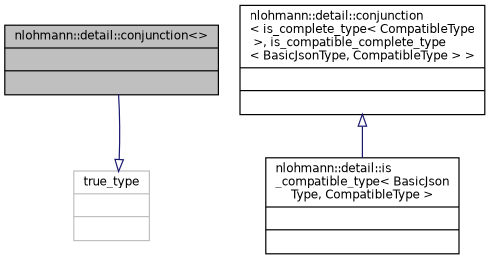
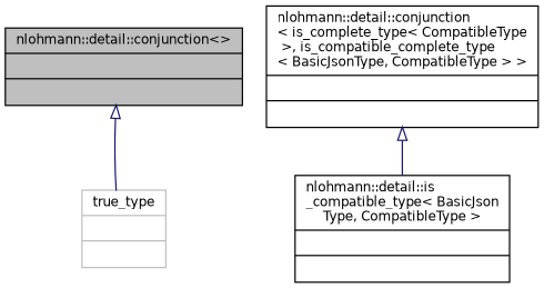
  digraph {
    node [color=black fontname=Helvetica fontsize=10 shape=record]
    edge [arrowtail=onormal color=midnightblue dir=back fontname=Helvetica fontsize=10 labelfontname=Helvetica labelfontsize=10 style=solid]
    n1 [fillcolor=grey75 fontcolor=black height=0.2 label="{nlohmann::detail::conjunction\<\>\n||}" style=filled width=0.4]
    n2 [height=0.2 label="{nlohmann::detail::conjunction\l\< is_complete_type\< CompatibleType\l \>, is_compatible_complete_type\l\< BasicJsonType, CompatibleType \> \>\n||}" width=0.4]
    n3 [height=0.2 label="{nlohmann::detail::is\l_compatible_type\< BasicJson\lType, CompatibleType \>\n||}" width=0.4]
    n4 [color=grey75 height=0.2 label="{true_type\n||}" width=0.4]
    n2 -> n3
-   n4 -> n1
+   n1 -> n4
  }
